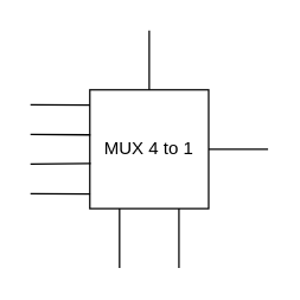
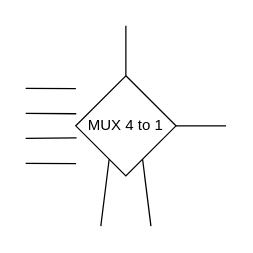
  <mxCell id="0" />
  <mxCell id="1" parent="0" />
- <mxCell id="2" value="MUX 4 to 1" style="whiteSpace=wrap;html=1;aspect=fixed;" vertex="1" parent="1"><mxGeometry x="60" y="60" width="80" height="80" as="geometry" /></mxCell>
+ <mxCell id="2" value="MUX 4 to 1" style="rhombus;whiteSpace=wrap;html=1;aspect=fixed;" vertex="1" parent="1"><mxGeometry x="60" y="60" width="80" height="80" as="geometry" /></mxCell>
  <mxCell id="3" value="" style="endArrow=none;html=1;rounded=0;entryX=0.001;entryY=0.129;entryDx=0;entryDy=0;entryPerimeter=0;" edge="1" parent="1" target="2"><mxGeometry width="50" height="50" relative="1" as="geometry"><mxPoint x="20" y="70" as="sourcePoint" /><mxPoint x="140" y="90" as="targetPoint" /></mxGeometry></mxCell>
  <mxCell id="4" value="" style="endArrow=none;html=1;rounded=0;entryX=0.005;entryY=0.379;entryDx=0;entryDy=0;entryPerimeter=0;" edge="1" parent="1" target="2"><mxGeometry width="50" height="50" relative="1" as="geometry"><mxPoint x="20" y="90" as="sourcePoint" /><mxPoint x="140" y="90" as="targetPoint" /></mxGeometry></mxCell>
  <mxCell id="5" value="" style="endArrow=none;html=1;rounded=0;entryX=0.008;entryY=0.621;entryDx=0;entryDy=0;entryPerimeter=0;" edge="1" parent="1" target="2"><mxGeometry width="50" height="50" relative="1" as="geometry"><mxPoint x="20" y="110" as="sourcePoint" /><mxPoint x="130" y="70" as="targetPoint" /></mxGeometry></mxCell>
  <mxCell id="6" value="" style="endArrow=none;html=1;rounded=0;entryX=0.003;entryY=0.878;entryDx=0;entryDy=0;entryPerimeter=0;" edge="1" parent="1" target="2"><mxGeometry width="50" height="50" relative="1" as="geometry"><mxPoint x="20" y="130" as="sourcePoint" /><mxPoint x="130" y="70" as="targetPoint" /></mxGeometry></mxCell>
  <mxCell id="7" value="" style="endArrow=none;html=1;rounded=0;entryX=0.25;entryY=1;entryDx=0;entryDy=0;" edge="1" parent="1" target="2"><mxGeometry width="50" height="50" relative="1" as="geometry"><mxPoint x="80" y="180" as="sourcePoint" /><mxPoint x="150" y="120" as="targetPoint" /></mxGeometry></mxCell>
  <mxCell id="8" value="" style="endArrow=none;html=1;rounded=0;entryX=0.75;entryY=1;entryDx=0;entryDy=0;" edge="1" parent="1" target="2"><mxGeometry width="50" height="50" relative="1" as="geometry"><mxPoint x="120" y="180" as="sourcePoint" /><mxPoint x="150" y="120" as="targetPoint" /></mxGeometry></mxCell>
  <mxCell id="9" value="" style="endArrow=none;html=1;rounded=0;entryX=0.5;entryY=0;entryDx=0;entryDy=0;" edge="1" parent="1" target="2"><mxGeometry width="50" height="50" relative="1" as="geometry"><mxPoint x="100" y="20" as="sourcePoint" /><mxPoint x="150" y="120" as="targetPoint" /></mxGeometry></mxCell>
  <mxCell id="10" value="" style="endArrow=none;html=1;rounded=0;entryX=1;entryY=0.5;entryDx=0;entryDy=0;" edge="1" parent="1" target="2"><mxGeometry width="50" height="50" relative="1" as="geometry"><mxPoint x="180" y="100" as="sourcePoint" /><mxPoint x="150" y="40" as="targetPoint" /></mxGeometry></mxCell>
